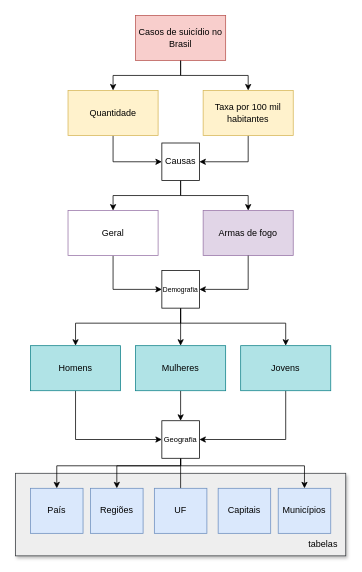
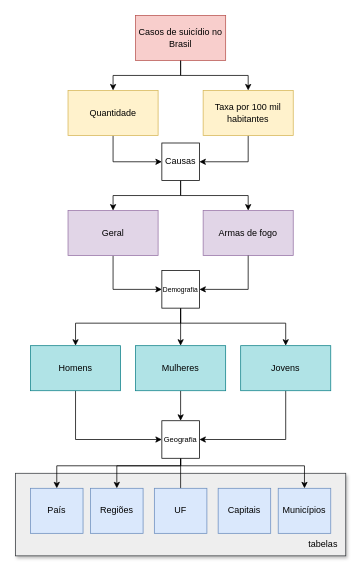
  <mxCell id="0" />
  <mxCell id="1" parent="0" />
  <mxCell id="2" value="" style="rounded=0;whiteSpace=wrap;html=1;fillColor=#eeeeee;strokeColor=#36393d;shadow=1;" vertex="1" parent="1"><mxGeometry x="20" y="630" width="440" height="110" as="geometry" /></mxCell>
  <mxCell id="3" style="edgeStyle=orthogonalEdgeStyle;rounded=0;orthogonalLoop=1;jettySize=auto;html=1;" parent="1" source="4" target="9" edge="1"><mxGeometry relative="1" as="geometry" /></mxCell>
  <mxCell id="4" value="Casos de suicídio no Brasil" style="rounded=0;whiteSpace=wrap;html=1;fillColor=#f8cecc;strokeColor=#b85450;" parent="1" vertex="1"><mxGeometry x="180" y="20" width="120" height="60" as="geometry" /></mxCell>
  <mxCell id="5" style="edgeStyle=orthogonalEdgeStyle;rounded=0;orthogonalLoop=1;jettySize=auto;html=1;entryX=0;entryY=0.5;entryDx=0;entryDy=0;" parent="1" source="6" target="12" edge="1"><mxGeometry relative="1" as="geometry"><Array as="points"><mxPoint x="150" y="215" /></Array></mxGeometry></mxCell>
  <mxCell id="6" value="Quantidade" style="rounded=0;whiteSpace=wrap;html=1;fillColor=#fff2cc;strokeColor=#d6b656;" parent="1" vertex="1"><mxGeometry x="90" y="120" width="120" height="60" as="geometry" /></mxCell>
  <mxCell id="7" style="edgeStyle=orthogonalEdgeStyle;rounded=0;orthogonalLoop=1;jettySize=auto;html=1;entryX=0.5;entryY=0;entryDx=0;entryDy=0;" parent="1" source="4" target="6" edge="1"><mxGeometry relative="1" as="geometry" /></mxCell>
  <mxCell id="8" style="edgeStyle=orthogonalEdgeStyle;rounded=0;orthogonalLoop=1;jettySize=auto;html=1;entryX=1;entryY=0.5;entryDx=0;entryDy=0;" parent="1" source="9" target="12" edge="1"><mxGeometry relative="1" as="geometry"><Array as="points"><mxPoint x="330" y="215" /></Array></mxGeometry></mxCell>
  <mxCell id="9" value="Taxa por 100 mil habitantes" style="rounded=0;whiteSpace=wrap;html=1;fillColor=#fff2cc;strokeColor=#d6b656;" parent="1" vertex="1"><mxGeometry x="270" y="120" width="120" height="60" as="geometry" /></mxCell>
  <mxCell id="10" style="edgeStyle=orthogonalEdgeStyle;rounded=0;orthogonalLoop=1;jettySize=auto;html=1;exitX=0.5;exitY=1;exitDx=0;exitDy=0;entryX=0.5;entryY=0;entryDx=0;entryDy=0;" parent="1" source="12" target="14" edge="1"><mxGeometry relative="1" as="geometry" /></mxCell>
  <mxCell id="11" style="edgeStyle=orthogonalEdgeStyle;rounded=0;orthogonalLoop=1;jettySize=auto;html=1;entryX=0.5;entryY=0;entryDx=0;entryDy=0;" parent="1" source="12" target="15" edge="1"><mxGeometry relative="1" as="geometry"><Array as="points"><mxPoint x="240" y="260" /><mxPoint x="330" y="260" /></Array></mxGeometry></mxCell>
  <mxCell id="12" value="Causas" style="whiteSpace=wrap;html=1;aspect=fixed;" parent="1" vertex="1"><mxGeometry x="215" y="190" width="50" height="50" as="geometry" /></mxCell>
  <mxCell id="13" style="edgeStyle=orthogonalEdgeStyle;rounded=0;orthogonalLoop=1;jettySize=auto;html=1;entryX=0;entryY=0.5;entryDx=0;entryDy=0;exitX=0.5;exitY=1;exitDx=0;exitDy=0;" parent="1" source="14" target="19" edge="1"><mxGeometry relative="1" as="geometry" /></mxCell>
- <mxCell id="14" value="Geral" style="rounded=0;whiteSpace=wrap;html=1;fillColor=#ffffff;strokeColor=#9673a6;" parent="1" vertex="1"><mxGeometry x="90" y="280" width="120" height="60" as="geometry" /></mxCell>
+ <mxCell id="14" value="Geral" style="rounded=0;whiteSpace=wrap;html=1;fillColor=#e1d5e7;strokeColor=#9673a6;" parent="1" vertex="1"><mxGeometry x="90" y="280" width="120" height="60" as="geometry" /></mxCell>
  <mxCell id="15" value="Armas de fogo" style="rounded=0;whiteSpace=wrap;html=1;fillColor=#e1d5e7;strokeColor=#9673a6;" parent="1" vertex="1"><mxGeometry x="270" y="280" width="120" height="60" as="geometry" /></mxCell>
  <mxCell id="16" style="edgeStyle=orthogonalEdgeStyle;rounded=0;orthogonalLoop=1;jettySize=auto;html=1;entryX=0.5;entryY=0;entryDx=0;entryDy=0;exitX=0.5;exitY=1;exitDx=0;exitDy=0;" parent="1" source="19" target="22" edge="1"><mxGeometry relative="1" as="geometry"><Array as="points"><mxPoint x="240" y="430" /><mxPoint x="100" y="430" /></Array></mxGeometry></mxCell>
  <mxCell id="17" style="edgeStyle=orthogonalEdgeStyle;rounded=0;orthogonalLoop=1;jettySize=auto;html=1;entryX=0.5;entryY=0;entryDx=0;entryDy=0;" parent="1" source="19" target="24" edge="1"><mxGeometry relative="1" as="geometry" /></mxCell>
  <mxCell id="18" style="edgeStyle=orthogonalEdgeStyle;rounded=0;orthogonalLoop=1;jettySize=auto;html=1;entryX=0.5;entryY=0;entryDx=0;entryDy=0;exitX=0.5;exitY=1;exitDx=0;exitDy=0;" parent="1" source="19" target="26" edge="1"><mxGeometry relative="1" as="geometry"><Array as="points"><mxPoint x="240" y="430" /><mxPoint x="380" y="430" /></Array></mxGeometry></mxCell>
  <mxCell id="19" value="&lt;font style=&quot;font-size: 9px;&quot;&gt;Demografia&lt;/font&gt;" style="whiteSpace=wrap;html=1;aspect=fixed;" parent="1" vertex="1"><mxGeometry x="215" y="360" width="50" height="50" as="geometry" /></mxCell>
  <mxCell id="20" style="edgeStyle=orthogonalEdgeStyle;rounded=0;orthogonalLoop=1;jettySize=auto;html=1;entryX=1;entryY=0.5;entryDx=0;entryDy=0;exitX=0.5;exitY=1;exitDx=0;exitDy=0;" parent="1" source="15" target="19" edge="1"><mxGeometry relative="1" as="geometry" /></mxCell>
  <mxCell id="21" style="edgeStyle=orthogonalEdgeStyle;rounded=0;orthogonalLoop=1;jettySize=auto;html=1;entryX=0;entryY=0.5;entryDx=0;entryDy=0;exitX=0.5;exitY=1;exitDx=0;exitDy=0;" parent="1" source="22" target="31" edge="1"><mxGeometry relative="1" as="geometry" /></mxCell>
  <mxCell id="22" value="Homens" style="rounded=0;whiteSpace=wrap;html=1;fillColor=#b0e3e6;strokeColor=#0e8088;" parent="1" vertex="1"><mxGeometry x="40" y="460" width="120" height="60" as="geometry" /></mxCell>
  <mxCell id="23" style="edgeStyle=orthogonalEdgeStyle;rounded=0;orthogonalLoop=1;jettySize=auto;html=1;entryX=0.5;entryY=0;entryDx=0;entryDy=0;" parent="1" source="24" target="31" edge="1"><mxGeometry relative="1" as="geometry" /></mxCell>
  <mxCell id="24" value="Mulheres" style="rounded=0;whiteSpace=wrap;html=1;fillColor=#b0e3e6;strokeColor=#0e8088;" parent="1" vertex="1"><mxGeometry x="180" y="460" width="120" height="60" as="geometry" /></mxCell>
  <mxCell id="25" style="edgeStyle=orthogonalEdgeStyle;rounded=0;orthogonalLoop=1;jettySize=auto;html=1;entryX=1;entryY=0.5;entryDx=0;entryDy=0;exitX=0.5;exitY=1;exitDx=0;exitDy=0;" parent="1" source="26" target="31" edge="1"><mxGeometry relative="1" as="geometry" /></mxCell>
  <mxCell id="26" value="Jovens" style="rounded=0;whiteSpace=wrap;html=1;fillColor=#b0e3e6;strokeColor=#0e8088;" parent="1" vertex="1"><mxGeometry x="320" y="460" width="120" height="60" as="geometry" /></mxCell>
  <mxCell id="27" style="edgeStyle=orthogonalEdgeStyle;rounded=0;orthogonalLoop=1;jettySize=auto;html=1;entryX=0.5;entryY=0;entryDx=0;entryDy=0;endArrow=none;" parent="1" source="31" target="35" edge="1"><mxGeometry relative="1" as="geometry" /></mxCell>
  <mxCell id="28" style="edgeStyle=orthogonalEdgeStyle;rounded=0;orthogonalLoop=1;jettySize=auto;html=1;entryX=0.5;entryY=0;entryDx=0;entryDy=0;" parent="1" source="31" target="32" edge="1"><mxGeometry relative="1" as="geometry"><Array as="points"><mxPoint x="240" y="620" /><mxPoint x="75" y="620" /></Array></mxGeometry></mxCell>
  <mxCell id="29" style="edgeStyle=orthogonalEdgeStyle;rounded=0;orthogonalLoop=1;jettySize=auto;html=1;entryX=0.5;entryY=0;entryDx=0;entryDy=0;" parent="1" source="31" target="33" edge="1"><mxGeometry relative="1" as="geometry"><Array as="points"><mxPoint x="240" y="620" /><mxPoint x="155" y="620" /></Array></mxGeometry></mxCell>
  <mxCell id="30" style="edgeStyle=orthogonalEdgeStyle;rounded=0;orthogonalLoop=1;jettySize=auto;html=1;entryX=0.5;entryY=0;entryDx=0;entryDy=0;" parent="1" source="31" target="36" edge="1"><mxGeometry relative="1" as="geometry"><Array as="points"><mxPoint x="240" y="620" /><mxPoint x="405" y="620" /></Array></mxGeometry></mxCell>
  <mxCell id="31" value="&lt;font size=&quot;1&quot;&gt;Geografia&lt;/font&gt;" style="whiteSpace=wrap;html=1;aspect=fixed;" parent="1" vertex="1"><mxGeometry x="215" y="560" width="50" height="50" as="geometry" /></mxCell>
  <mxCell id="32" value="País" style="rounded=0;whiteSpace=wrap;html=1;fillColor=#dae8fc;strokeColor=#6c8ebf;" parent="1" vertex="1"><mxGeometry x="40" y="650" width="70" height="60" as="geometry" /></mxCell>
  <mxCell id="33" value="Regiões" style="rounded=0;whiteSpace=wrap;html=1;fillColor=#dae8fc;strokeColor=#6c8ebf;" parent="1" vertex="1"><mxGeometry x="120" y="650" width="70" height="60" as="geometry" /></mxCell>
  <mxCell id="34" value="Capitais" style="rounded=0;whiteSpace=wrap;html=1;fillColor=#dae8fc;strokeColor=#6c8ebf;" parent="1" vertex="1"><mxGeometry x="290" y="650" width="70" height="60" as="geometry" /></mxCell>
  <mxCell id="35" value="UF" style="rounded=0;whiteSpace=wrap;html=1;fillColor=#dae8fc;strokeColor=#6c8ebf;" parent="1" vertex="1"><mxGeometry x="205" y="650" width="70" height="60" as="geometry" /></mxCell>
  <mxCell id="36" value="Municípios" style="rounded=0;whiteSpace=wrap;html=1;fillColor=#dae8fc;strokeColor=#6c8ebf;" parent="1" vertex="1"><mxGeometry x="370" y="650" width="70" height="60" as="geometry" /></mxCell>
  <mxCell id="37" value="tabelas" style="text;html=1;align=center;verticalAlign=middle;whiteSpace=wrap;rounded=0;" vertex="1" parent="1"><mxGeometry x="400" y="710" width="60" height="30" as="geometry" /></mxCell>
